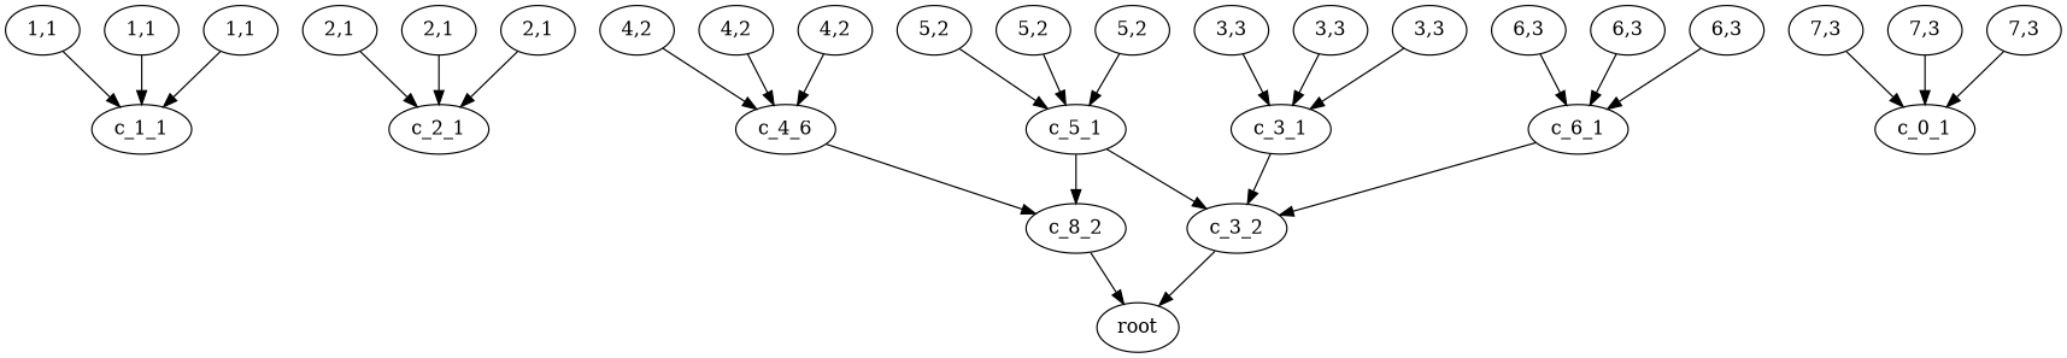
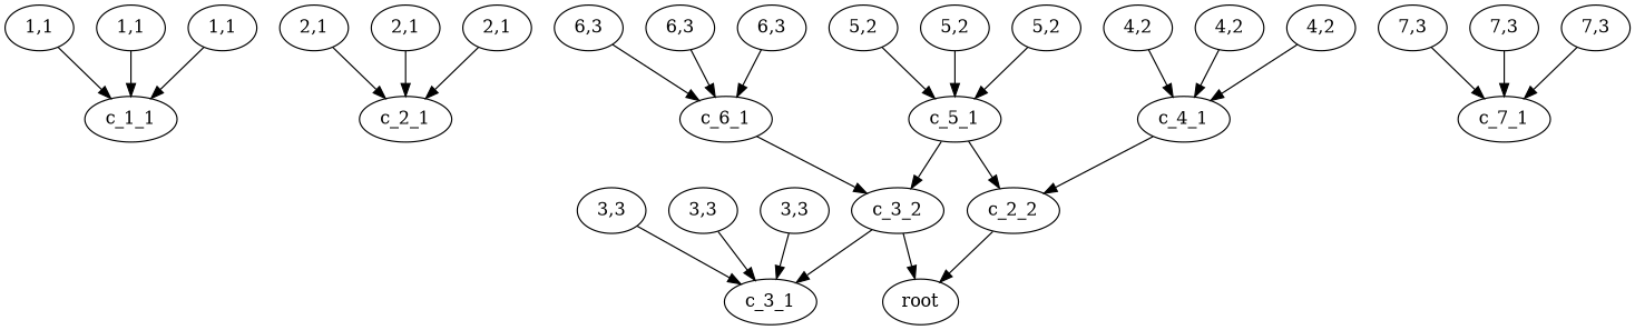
  digraph {
    n1 [label="1,1"]
    c_1_1
    n3 [label="1,1"]
    n4 [label="1,1"]
    n5 [label="2,1"]
    c_2_1
    n7 [label="2,1"]
    n8 [label="2,1"]
    n9 [label="3,3"]
    c_3_1
    c_3_2
    n12 [label="3,3"]
    n13 [label="3,3"]
    n14 [label="4,2"]
-   c_4_1 [label=c_4_6]
-   c_2_2 [label=c_8_2]
+   c_4_1
+   c_2_2
    n17 [label="4,2"]
    n18 [label="4,2"]
    n19 [label="5,2"]
    c_5_1
    n21 [label="5,2"]
    n22 [label="5,2"]
    n23 [label="6,3"]
    c_6_1
    n25 [label="6,3"]
    n26 [label="6,3"]
    n27 [label="7,3"]
-   c_7_1 [label=c_0_1]
+   c_7_1
    n29 [label="7,3"]
    n30 [label="7,3"]
    root
    n1 -> c_1_1
    n3 -> c_1_1
    n4 -> c_1_1
    n5 -> c_2_1
    n7 -> c_2_1
    n8 -> c_2_1
    n9 -> c_3_1
-   c_3_1 -> c_3_2
+   c_3_2 -> c_3_1
    c_3_2 -> root
    n12 -> c_3_1
    n13 -> c_3_1
    n14 -> c_4_1
    c_4_1 -> c_2_2
    c_2_2 -> root
    n17 -> c_4_1
    n18 -> c_4_1
    n19 -> c_5_1
    c_5_1 -> c_3_2
    c_5_1 -> c_2_2
    n21 -> c_5_1
    n22 -> c_5_1
    n23 -> c_6_1
    c_6_1 -> c_3_2
    n25 -> c_6_1
    n26 -> c_6_1
    n27 -> c_7_1
    n29 -> c_7_1
    n30 -> c_7_1
  }
